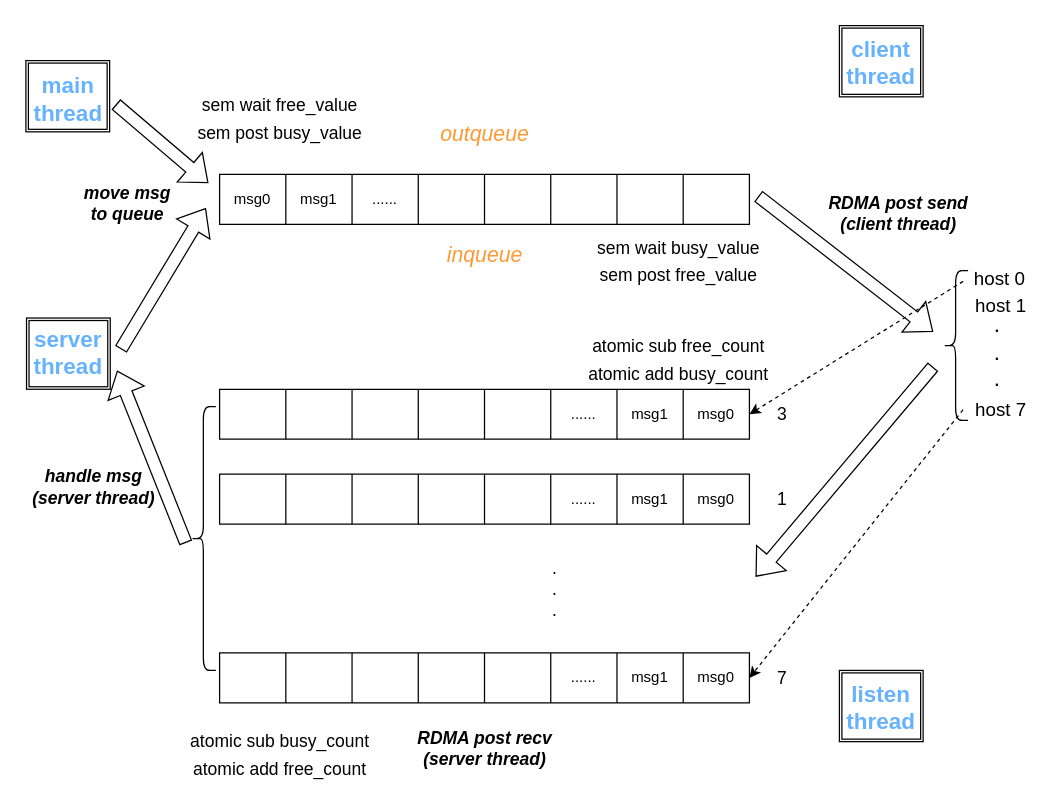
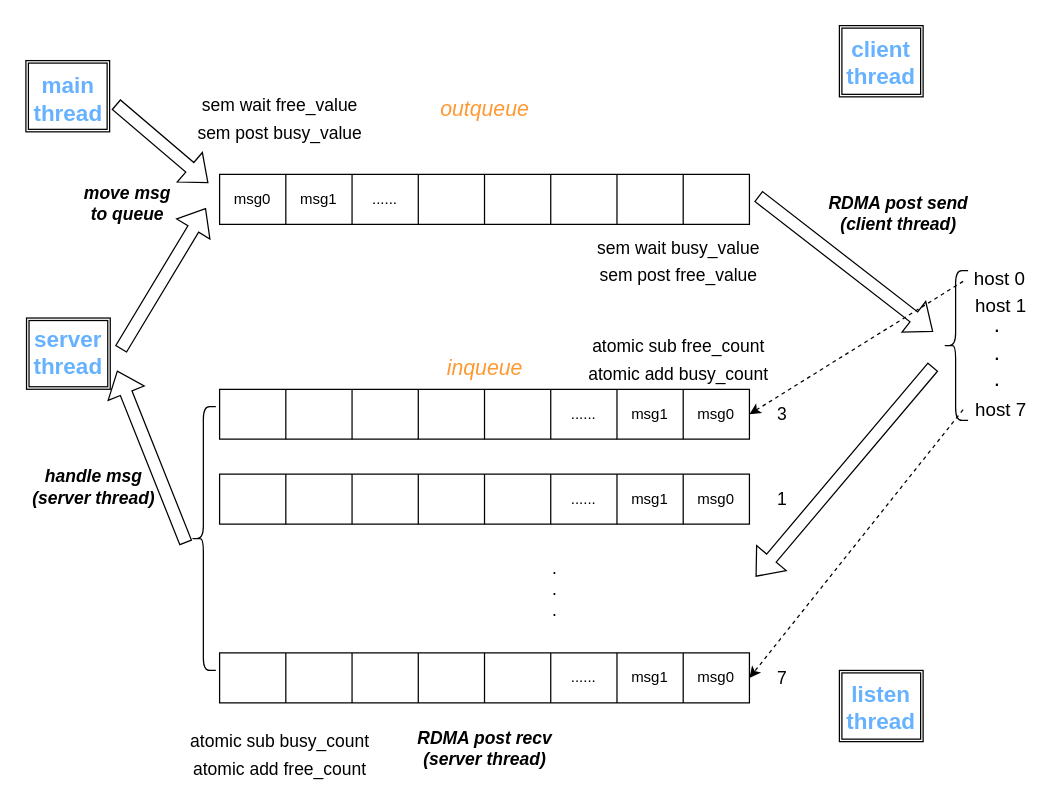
  <mxCell id="0" />
  <mxCell id="1" parent="0" />
  <mxCell id="2" value="main &#10;thread" style="text;align=center;fontStyle=1;verticalAlign=middle;spacingLeft=3;spacingRight=3;strokeColor=none;rotatable=0;points=[[0,0.5],[1,0.5]];portConstraint=eastwest;fontSize=18;fontColor=#66B2FF;" vertex="1" parent="1"><mxGeometry x="39" y="69.5" width="30" height="16.5" as="geometry" /></mxCell>
  <mxCell id="3" value="server&#10;thread" style="text;align=center;fontStyle=1;verticalAlign=middle;spacingLeft=3;spacingRight=3;strokeColor=none;rotatable=0;points=[[0,0.5],[1,0.5]];portConstraint=eastwest;fontSize=18;fontColor=#66B2FF;" vertex="1" parent="1"><mxGeometry x="39" y="273" width="30" height="15" as="geometry" /></mxCell>
  <mxCell id="4" value="" style="shape=flexArrow;endArrow=classic;html=1;rounded=0;" edge="1" parent="1"><mxGeometry width="50" height="50" relative="1" as="geometry"><mxPoint x="92" y="83" as="sourcePoint" /><mxPoint x="166" y="146" as="targetPoint" /></mxGeometry></mxCell>
  <mxCell id="5" value="" style="shape=flexArrow;endArrow=classic;html=1;rounded=0;" edge="1" parent="1"><mxGeometry width="50" height="50" relative="1" as="geometry"><mxPoint x="96" y="279" as="sourcePoint" /><mxPoint x="164" y="166" as="targetPoint" /></mxGeometry></mxCell>
  <mxCell id="6" value="" style="shape=table;startSize=0;container=1;collapsible=0;childLayout=tableLayout;labelBackgroundColor=none;fillColor=none;strokeColor=default;labelBorderColor=none;" vertex="1" parent="1"><mxGeometry x="175" y="139" width="424" height="40" as="geometry" /></mxCell>
  <mxCell id="7" value="" style="shape=tableRow;horizontal=0;startSize=0;swimlaneHead=0;swimlaneBody=0;top=0;left=0;bottom=0;right=0;collapsible=0;dropTarget=0;fillColor=none;points=[[0,0.5],[1,0.5]];portConstraint=eastwest;labelBackgroundColor=default;" vertex="1" parent="6"><mxGeometry width="424" height="40" as="geometry" /></mxCell>
  <mxCell id="8" value="msg0" style="shape=partialRectangle;html=1;whiteSpace=wrap;connectable=0;overflow=hidden;fillColor=none;top=0;left=0;bottom=0;right=0;pointerEvents=1;labelBackgroundColor=default;" vertex="1" parent="7"><mxGeometry width="53" height="40" as="geometry"><mxRectangle width="53" height="40" as="alternateBounds" /></mxGeometry></mxCell>
  <mxCell id="9" value="msg1" style="shape=partialRectangle;html=1;whiteSpace=wrap;connectable=0;overflow=hidden;fillColor=none;top=0;left=0;bottom=0;right=0;pointerEvents=1;labelBackgroundColor=default;" vertex="1" parent="7"><mxGeometry x="53" width="53" height="40" as="geometry"><mxRectangle width="53" height="40" as="alternateBounds" /></mxGeometry></mxCell>
  <mxCell id="10" value="......" style="shape=partialRectangle;html=1;whiteSpace=wrap;connectable=0;overflow=hidden;fillColor=none;top=0;left=0;bottom=0;right=0;pointerEvents=1;labelBackgroundColor=default;" vertex="1" parent="7"><mxGeometry x="106" width="53" height="40" as="geometry"><mxRectangle width="53" height="40" as="alternateBounds" /></mxGeometry></mxCell>
  <mxCell id="11" value="" style="shape=partialRectangle;html=1;whiteSpace=wrap;connectable=0;overflow=hidden;fillColor=none;top=0;left=0;bottom=0;right=0;pointerEvents=1;labelBackgroundColor=default;" vertex="1" parent="7"><mxGeometry x="159" width="53" height="40" as="geometry"><mxRectangle width="53" height="40" as="alternateBounds" /></mxGeometry></mxCell>
  <mxCell id="12" value="" style="shape=partialRectangle;html=1;whiteSpace=wrap;connectable=0;overflow=hidden;fillColor=none;top=0;left=0;bottom=0;right=0;pointerEvents=1;labelBackgroundColor=default;" vertex="1" parent="7"><mxGeometry x="212" width="53" height="40" as="geometry"><mxRectangle width="53" height="40" as="alternateBounds" /></mxGeometry></mxCell>
  <mxCell id="13" value="" style="shape=partialRectangle;html=1;whiteSpace=wrap;connectable=0;overflow=hidden;fillColor=none;top=0;left=0;bottom=0;right=0;pointerEvents=1;labelBackgroundColor=default;" vertex="1" parent="7"><mxGeometry x="265" width="53" height="40" as="geometry"><mxRectangle width="53" height="40" as="alternateBounds" /></mxGeometry></mxCell>
  <mxCell id="14" value="" style="shape=partialRectangle;html=1;whiteSpace=wrap;connectable=0;overflow=hidden;fillColor=none;top=0;left=0;bottom=0;right=0;pointerEvents=1;labelBackgroundColor=default;" vertex="1" parent="7"><mxGeometry x="318" width="53" height="40" as="geometry"><mxRectangle width="53" height="40" as="alternateBounds" /></mxGeometry></mxCell>
  <mxCell id="15" value="" style="shape=partialRectangle;html=1;whiteSpace=wrap;connectable=0;overflow=hidden;fillColor=none;top=0;left=0;bottom=0;right=0;pointerEvents=1;labelBackgroundColor=default;" vertex="1" parent="7"><mxGeometry x="371" width="53" height="40" as="geometry"><mxRectangle width="53" height="40" as="alternateBounds" /></mxGeometry></mxCell>
- <mxCell id="16" value="&lt;font style=&quot;font-size: 17px&quot; color=&quot;#ff9933&quot;&gt;&lt;i&gt;outqueue&lt;/i&gt;&lt;/font&gt;" style="text;html=1;align=center;verticalAlign=middle;resizable=0;points=[];autosize=1;strokeColor=none;fillColor=none;" vertex="1" parent="1"><mxGeometry x="346.5" y="98.5" width="81" height="19" as="geometry" /></mxCell>
+ <mxCell id="16" value="&lt;font style=&quot;font-size: 17px&quot; color=&quot;#ff9933&quot;&gt;&lt;i&gt;outqueue&lt;/i&gt;&lt;/font&gt;" style="text;html=1;align=center;verticalAlign=middle;resizable=0;points=[];autosize=1;strokeColor=none;fillColor=none;" vertex="1" parent="1"><mxGeometry x="346.5" y="78.5" width="81" height="19" as="geometry" /></mxCell>
  <mxCell id="17" value="client&#10;thread" style="text;align=center;fontStyle=1;verticalAlign=middle;spacingLeft=3;spacingRight=3;strokeColor=none;rotatable=0;points=[[0,0.5],[1,0.5]];portConstraint=eastwest;fontSize=18;fontColor=#66B2FF;" vertex="1" parent="1"><mxGeometry x="689.5" y="41" width="30" height="15" as="geometry" /></mxCell>
  <mxCell id="18" value="" style="shape=flexArrow;endArrow=classic;html=1;rounded=0;fontSize=14;" edge="1" parent="1"><mxGeometry width="50" height="50" relative="1" as="geometry"><mxPoint x="606" y="156.5" as="sourcePoint" /><mxPoint x="746" y="265" as="targetPoint" /></mxGeometry></mxCell>
  <mxCell id="19" value="&lt;i&gt;&lt;b&gt;RDMA post send&lt;br&gt;(client thread)&lt;/b&gt;&lt;/i&gt;" style="text;html=1;align=center;verticalAlign=middle;resizable=0;points=[];autosize=1;strokeColor=none;fillColor=none;fontSize=14;" vertex="1" parent="1"><mxGeometry x="656.5" y="151" width="122" height="38" as="geometry" /></mxCell>
  <mxCell id="20" value="" style="shape=curlyBracket;whiteSpace=wrap;html=1;rounded=1;" vertex="1" parent="1"><mxGeometry x="754" y="216" width="20" height="120" as="geometry" /></mxCell>
  <mxCell id="21" value="&lt;font style=&quot;font-size: 15px&quot;&gt;host 0&lt;/font&gt;" style="text;html=1;align=center;verticalAlign=middle;resizable=0;points=[];autosize=1;strokeColor=none;fillColor=none;" vertex="1" parent="1"><mxGeometry x="773" y="212" width="51" height="19" as="geometry" /></mxCell>
  <mxCell id="22" value="&lt;font style=&quot;font-size: 15px&quot;&gt;host 1&lt;/font&gt;" style="text;html=1;align=center;verticalAlign=middle;resizable=0;points=[];autosize=1;strokeColor=none;fillColor=none;" vertex="1" parent="1"><mxGeometry x="774" y="234" width="51" height="19" as="geometry" /></mxCell>
  <mxCell id="23" value="&lt;font style=&quot;font-size: 15px&quot;&gt;host 7&lt;/font&gt;" style="text;html=1;align=center;verticalAlign=middle;resizable=0;points=[];autosize=1;strokeColor=none;fillColor=none;" vertex="1" parent="1"><mxGeometry x="774" y="317" width="51" height="19" as="geometry" /></mxCell>
  <mxCell id="24" value="&lt;font style=&quot;font-size: 18px&quot;&gt;.&lt;br&gt;.&lt;br&gt;.&lt;/font&gt;" style="text;html=1;align=center;verticalAlign=middle;resizable=0;points=[];autosize=1;strokeColor=none;fillColor=none;fontSize=15;" vertex="1" parent="1"><mxGeometry x="789" y="251" width="15" height="62" as="geometry" /></mxCell>
  <mxCell id="25" value="&lt;font style=&quot;font-size: 14px&quot;&gt;sem wait free_value&lt;br&gt;sem post busy_value&lt;br&gt;&lt;/font&gt;" style="text;html=1;align=center;verticalAlign=middle;resizable=0;points=[];autosize=1;strokeColor=none;fillColor=none;fontSize=18;" vertex="1" parent="1"><mxGeometry x="152" y="69.5" width="142" height="48" as="geometry" /></mxCell>
  <mxCell id="26" value="&lt;font style=&quot;font-size: 14px&quot;&gt;sem wait busy_value&lt;br&gt;sem post free_value&lt;br&gt;&lt;/font&gt;" style="text;html=1;align=center;verticalAlign=middle;resizable=0;points=[];autosize=1;strokeColor=none;fillColor=none;fontSize=18;" vertex="1" parent="1"><mxGeometry x="472" y="184" width="140" height="48" as="geometry" /></mxCell>
  <mxCell id="27" value="" style="shape=table;startSize=0;container=1;collapsible=0;childLayout=tableLayout;" vertex="1" parent="1"><mxGeometry x="175" y="311" width="424" height="40" as="geometry" /></mxCell>
  <mxCell id="28" value="" style="shape=tableRow;horizontal=0;startSize=0;swimlaneHead=0;swimlaneBody=0;top=0;left=0;bottom=0;right=0;collapsible=0;dropTarget=0;fillColor=none;points=[[0,0.5],[1,0.5]];portConstraint=eastwest;" vertex="1" parent="27"><mxGeometry width="424" height="40" as="geometry" /></mxCell>
  <mxCell id="29" value="" style="shape=partialRectangle;html=1;whiteSpace=wrap;connectable=0;overflow=hidden;fillColor=none;top=0;left=0;bottom=0;right=0;pointerEvents=1;" vertex="1" parent="28"><mxGeometry width="53" height="40" as="geometry"><mxRectangle width="53" height="40" as="alternateBounds" /></mxGeometry></mxCell>
  <mxCell id="30" value="" style="shape=partialRectangle;html=1;whiteSpace=wrap;connectable=0;overflow=hidden;fillColor=none;top=0;left=0;bottom=0;right=0;pointerEvents=1;" vertex="1" parent="28"><mxGeometry x="53" width="53" height="40" as="geometry"><mxRectangle width="53" height="40" as="alternateBounds" /></mxGeometry></mxCell>
  <mxCell id="31" value="" style="shape=partialRectangle;html=1;whiteSpace=wrap;connectable=0;overflow=hidden;fillColor=none;top=0;left=0;bottom=0;right=0;pointerEvents=1;" vertex="1" parent="28"><mxGeometry x="106" width="53" height="40" as="geometry"><mxRectangle width="53" height="40" as="alternateBounds" /></mxGeometry></mxCell>
  <mxCell id="32" value="" style="shape=partialRectangle;html=1;whiteSpace=wrap;connectable=0;overflow=hidden;fillColor=none;top=0;left=0;bottom=0;right=0;pointerEvents=1;" vertex="1" parent="28"><mxGeometry x="159" width="53" height="40" as="geometry"><mxRectangle width="53" height="40" as="alternateBounds" /></mxGeometry></mxCell>
  <mxCell id="33" value="" style="shape=partialRectangle;html=1;whiteSpace=wrap;connectable=0;overflow=hidden;fillColor=none;top=0;left=0;bottom=0;right=0;pointerEvents=1;" vertex="1" parent="28"><mxGeometry x="212" width="53" height="40" as="geometry"><mxRectangle width="53" height="40" as="alternateBounds" /></mxGeometry></mxCell>
  <mxCell id="34" value="&lt;span&gt;......&lt;/span&gt;" style="shape=partialRectangle;html=1;whiteSpace=wrap;connectable=0;overflow=hidden;fillColor=none;top=0;left=0;bottom=0;right=0;pointerEvents=1;" vertex="1" parent="28"><mxGeometry x="265" width="53" height="40" as="geometry"><mxRectangle width="53" height="40" as="alternateBounds" /></mxGeometry></mxCell>
  <mxCell id="35" value="msg1" style="shape=partialRectangle;html=1;whiteSpace=wrap;connectable=0;overflow=hidden;fillColor=none;top=0;left=0;bottom=0;right=0;pointerEvents=1;" vertex="1" parent="28"><mxGeometry x="318" width="53" height="40" as="geometry"><mxRectangle width="53" height="40" as="alternateBounds" /></mxGeometry></mxCell>
  <mxCell id="36" value="msg0" style="shape=partialRectangle;html=1;whiteSpace=wrap;connectable=0;overflow=hidden;fillColor=none;top=0;left=0;bottom=0;right=0;pointerEvents=1;" vertex="1" parent="28"><mxGeometry x="371" width="53" height="40" as="geometry"><mxRectangle width="53" height="40" as="alternateBounds" /></mxGeometry></mxCell>
  <mxCell id="37" value="listen&#10;thread" style="text;align=center;fontStyle=1;verticalAlign=middle;spacingLeft=3;spacingRight=3;strokeColor=none;rotatable=0;points=[[0,0.5],[1,0.5]];portConstraint=eastwest;fontSize=18;fontColor=#66B2FF;" vertex="1" parent="1"><mxGeometry x="689.5" y="557" width="30" height="15" as="geometry" /></mxCell>
  <mxCell id="38" value="" style="shape=table;startSize=0;container=1;collapsible=0;childLayout=tableLayout;" vertex="1" parent="1"><mxGeometry x="175" y="379" width="424" height="40" as="geometry" /></mxCell>
  <mxCell id="39" value="" style="shape=tableRow;horizontal=0;startSize=0;swimlaneHead=0;swimlaneBody=0;top=0;left=0;bottom=0;right=0;collapsible=0;dropTarget=0;fillColor=none;points=[[0,0.5],[1,0.5]];portConstraint=eastwest;" vertex="1" parent="38"><mxGeometry width="424" height="40" as="geometry" /></mxCell>
  <mxCell id="40" value="" style="shape=partialRectangle;html=1;whiteSpace=wrap;connectable=0;overflow=hidden;fillColor=none;top=0;left=0;bottom=0;right=0;pointerEvents=1;" vertex="1" parent="39"><mxGeometry width="53" height="40" as="geometry"><mxRectangle width="53" height="40" as="alternateBounds" /></mxGeometry></mxCell>
  <mxCell id="41" value="" style="shape=partialRectangle;html=1;whiteSpace=wrap;connectable=0;overflow=hidden;fillColor=none;top=0;left=0;bottom=0;right=0;pointerEvents=1;" vertex="1" parent="39"><mxGeometry x="53" width="53" height="40" as="geometry"><mxRectangle width="53" height="40" as="alternateBounds" /></mxGeometry></mxCell>
  <mxCell id="42" value="" style="shape=partialRectangle;html=1;whiteSpace=wrap;connectable=0;overflow=hidden;fillColor=none;top=0;left=0;bottom=0;right=0;pointerEvents=1;" vertex="1" parent="39"><mxGeometry x="106" width="53" height="40" as="geometry"><mxRectangle width="53" height="40" as="alternateBounds" /></mxGeometry></mxCell>
  <mxCell id="43" value="" style="shape=partialRectangle;html=1;whiteSpace=wrap;connectable=0;overflow=hidden;fillColor=none;top=0;left=0;bottom=0;right=0;pointerEvents=1;" vertex="1" parent="39"><mxGeometry x="159" width="53" height="40" as="geometry"><mxRectangle width="53" height="40" as="alternateBounds" /></mxGeometry></mxCell>
  <mxCell id="44" value="" style="shape=partialRectangle;html=1;whiteSpace=wrap;connectable=0;overflow=hidden;fillColor=none;top=0;left=0;bottom=0;right=0;pointerEvents=1;" vertex="1" parent="39"><mxGeometry x="212" width="53" height="40" as="geometry"><mxRectangle width="53" height="40" as="alternateBounds" /></mxGeometry></mxCell>
  <mxCell id="45" value="&lt;span&gt;......&lt;/span&gt;" style="shape=partialRectangle;html=1;whiteSpace=wrap;connectable=0;overflow=hidden;fillColor=none;top=0;left=0;bottom=0;right=0;pointerEvents=1;" vertex="1" parent="39"><mxGeometry x="265" width="53" height="40" as="geometry"><mxRectangle width="53" height="40" as="alternateBounds" /></mxGeometry></mxCell>
  <mxCell id="46" value="msg1" style="shape=partialRectangle;html=1;whiteSpace=wrap;connectable=0;overflow=hidden;fillColor=none;top=0;left=0;bottom=0;right=0;pointerEvents=1;" vertex="1" parent="39"><mxGeometry x="318" width="53" height="40" as="geometry"><mxRectangle width="53" height="40" as="alternateBounds" /></mxGeometry></mxCell>
  <mxCell id="47" value="msg0" style="shape=partialRectangle;html=1;whiteSpace=wrap;connectable=0;overflow=hidden;fillColor=none;top=0;left=0;bottom=0;right=0;pointerEvents=1;" vertex="1" parent="39"><mxGeometry x="371" width="53" height="40" as="geometry"><mxRectangle width="53" height="40" as="alternateBounds" /></mxGeometry></mxCell>
  <mxCell id="48" value="" style="shape=table;startSize=0;container=1;collapsible=0;childLayout=tableLayout;" vertex="1" parent="1"><mxGeometry x="175" y="522" width="424" height="40" as="geometry" /></mxCell>
  <mxCell id="49" value="" style="shape=tableRow;horizontal=0;startSize=0;swimlaneHead=0;swimlaneBody=0;top=0;left=0;bottom=0;right=0;collapsible=0;dropTarget=0;fillColor=none;points=[[0,0.5],[1,0.5]];portConstraint=eastwest;" vertex="1" parent="48"><mxGeometry width="424" height="40" as="geometry" /></mxCell>
  <mxCell id="50" value="" style="shape=partialRectangle;html=1;whiteSpace=wrap;connectable=0;overflow=hidden;fillColor=none;top=0;left=0;bottom=0;right=0;pointerEvents=1;" vertex="1" parent="49"><mxGeometry width="53" height="40" as="geometry"><mxRectangle width="53" height="40" as="alternateBounds" /></mxGeometry></mxCell>
  <mxCell id="51" value="" style="shape=partialRectangle;html=1;whiteSpace=wrap;connectable=0;overflow=hidden;fillColor=none;top=0;left=0;bottom=0;right=0;pointerEvents=1;" vertex="1" parent="49"><mxGeometry x="53" width="53" height="40" as="geometry"><mxRectangle width="53" height="40" as="alternateBounds" /></mxGeometry></mxCell>
  <mxCell id="52" value="" style="shape=partialRectangle;html=1;whiteSpace=wrap;connectable=0;overflow=hidden;fillColor=none;top=0;left=0;bottom=0;right=0;pointerEvents=1;" vertex="1" parent="49"><mxGeometry x="106" width="53" height="40" as="geometry"><mxRectangle width="53" height="40" as="alternateBounds" /></mxGeometry></mxCell>
  <mxCell id="53" value="" style="shape=partialRectangle;html=1;whiteSpace=wrap;connectable=0;overflow=hidden;fillColor=none;top=0;left=0;bottom=0;right=0;pointerEvents=1;" vertex="1" parent="49"><mxGeometry x="159" width="53" height="40" as="geometry"><mxRectangle width="53" height="40" as="alternateBounds" /></mxGeometry></mxCell>
  <mxCell id="54" value="" style="shape=partialRectangle;html=1;whiteSpace=wrap;connectable=0;overflow=hidden;fillColor=none;top=0;left=0;bottom=0;right=0;pointerEvents=1;" vertex="1" parent="49"><mxGeometry x="212" width="53" height="40" as="geometry"><mxRectangle width="53" height="40" as="alternateBounds" /></mxGeometry></mxCell>
  <mxCell id="55" value="&lt;span&gt;......&lt;/span&gt;" style="shape=partialRectangle;html=1;whiteSpace=wrap;connectable=0;overflow=hidden;fillColor=none;top=0;left=0;bottom=0;right=0;pointerEvents=1;" vertex="1" parent="49"><mxGeometry x="265" width="53" height="40" as="geometry"><mxRectangle width="53" height="40" as="alternateBounds" /></mxGeometry></mxCell>
  <mxCell id="56" value="msg1" style="shape=partialRectangle;html=1;whiteSpace=wrap;connectable=0;overflow=hidden;fillColor=none;top=0;left=0;bottom=0;right=0;pointerEvents=1;" vertex="1" parent="49"><mxGeometry x="318" width="53" height="40" as="geometry"><mxRectangle width="53" height="40" as="alternateBounds" /></mxGeometry></mxCell>
  <mxCell id="57" value="msg0" style="shape=partialRectangle;html=1;whiteSpace=wrap;connectable=0;overflow=hidden;fillColor=none;top=0;left=0;bottom=0;right=0;pointerEvents=1;" vertex="1" parent="49"><mxGeometry x="371" width="53" height="40" as="geometry"><mxRectangle width="53" height="40" as="alternateBounds" /></mxGeometry></mxCell>
  <mxCell id="58" value=".&lt;br&gt;.&lt;br&gt;.&lt;br&gt;" style="text;html=1;align=center;verticalAlign=middle;resizable=0;points=[];autosize=1;strokeColor=none;fillColor=none;fontSize=14;" vertex="1" parent="1"><mxGeometry x="436" y="443" width="14" height="55" as="geometry" /></mxCell>
  <mxCell id="59" value="" style="shape=flexArrow;endArrow=classic;html=1;rounded=0;fontSize=14;" edge="1" parent="1"><mxGeometry width="50" height="50" relative="1" as="geometry"><mxPoint x="746" y="293" as="sourcePoint" /><mxPoint x="604" y="461" as="targetPoint" /></mxGeometry></mxCell>
  <mxCell id="60" value="" style="endArrow=classic;html=1;rounded=0;fontSize=14;dashed=1;exitX=-0.059;exitY=0.667;exitDx=0;exitDy=0;exitPerimeter=0;entryX=1;entryY=0.5;entryDx=0;entryDy=0;" edge="1" parent="1" source="21" target="28"><mxGeometry relative="1" as="geometry"><mxPoint x="869.306" y="374.658" as="sourcePoint" /><mxPoint x="663" y="340" as="targetPoint" /></mxGeometry></mxCell>
  <mxCell id="61" value="" style="endArrow=classic;html=1;rounded=0;fontSize=14;dashed=1;exitX=-0.079;exitY=0.544;exitDx=0;exitDy=0;exitPerimeter=0;entryX=1;entryY=0.5;entryDx=0;entryDy=0;" edge="1" parent="1" source="23" target="49"><mxGeometry relative="1" as="geometry"><mxPoint x="867.96" y="478.67" as="sourcePoint" /><mxPoint x="652" y="541" as="targetPoint" /></mxGeometry></mxCell>
  <mxCell id="62" value="&lt;i&gt;&lt;b&gt;RDMA post recv&lt;br&gt;(server thread)&lt;/b&gt;&lt;/i&gt;" style="text;html=1;align=center;verticalAlign=middle;resizable=0;points=[];autosize=1;strokeColor=none;fillColor=none;fontSize=14;" vertex="1" parent="1"><mxGeometry x="328" y="579" width="118" height="38" as="geometry" /></mxCell>
- <mxCell id="63" value="&lt;font style=&quot;font-size: 17px&quot; color=&quot;#ff9933&quot;&gt;&lt;i&gt;inqueue&lt;/i&gt;&lt;/font&gt;" style="text;html=1;align=center;verticalAlign=middle;resizable=0;points=[];autosize=1;strokeColor=none;fillColor=none;" vertex="1" parent="1"><mxGeometry x="351.5" y="195" width="71" height="19" as="geometry" /></mxCell>
+ <mxCell id="63" value="&lt;font style=&quot;font-size: 17px&quot; color=&quot;#ff9933&quot;&gt;&lt;i&gt;inqueue&lt;/i&gt;&lt;/font&gt;" style="text;html=1;align=center;verticalAlign=middle;resizable=0;points=[];autosize=1;strokeColor=none;fillColor=none;" vertex="1" parent="1"><mxGeometry x="351.5" y="285" width="71" height="19" as="geometry" /></mxCell>
  <mxCell id="64" value="&lt;b&gt;&lt;i&gt;move msg &lt;br&gt;to queue&lt;/i&gt;&lt;/b&gt;" style="text;html=1;align=center;verticalAlign=middle;resizable=0;points=[];autosize=1;strokeColor=none;fillColor=none;fontSize=14;" vertex="1" parent="1"><mxGeometry x="61" y="143" width="79" height="38" as="geometry" /></mxCell>
  <mxCell id="65" value="" style="shape=curlyBracket;whiteSpace=wrap;html=1;rounded=1;fontSize=14;" vertex="1" parent="1"><mxGeometry x="152" y="325" width="20" height="211" as="geometry" /></mxCell>
  <mxCell id="66" value="" style="shape=flexArrow;endArrow=classic;html=1;rounded=0;fontSize=14;" edge="1" parent="1"><mxGeometry width="50" height="50" relative="1" as="geometry"><mxPoint x="148" y="434" as="sourcePoint" /><mxPoint x="93" y="296" as="targetPoint" /></mxGeometry></mxCell>
  <mxCell id="67" value="&lt;b&gt;&lt;i&gt;handle msg&lt;br&gt;(server thread)&lt;/i&gt;&lt;/b&gt;" style="text;html=1;align=center;verticalAlign=middle;resizable=0;points=[];autosize=1;strokeColor=none;fillColor=none;fontSize=14;" vertex="1" parent="1"><mxGeometry x="20" y="369.5" width="108" height="38" as="geometry" /></mxCell>
  <mxCell id="68" value="&lt;font style=&quot;font-size: 14px&quot;&gt;atomic sub free_count&lt;br&gt;atomic add busy_count&lt;br&gt;&lt;/font&gt;" style="text;html=1;align=center;verticalAlign=middle;resizable=0;points=[];autosize=1;strokeColor=none;fillColor=none;fontSize=18;" vertex="1" parent="1"><mxGeometry x="465" y="263" width="154" height="48" as="geometry" /></mxCell>
  <mxCell id="69" value="&lt;font style=&quot;font-size: 14px&quot;&gt;atomic sub busy_count&lt;br&gt;atomic add free_count&lt;br&gt;&lt;/font&gt;" style="text;html=1;align=center;verticalAlign=middle;resizable=0;points=[];autosize=1;strokeColor=none;fillColor=none;fontSize=18;" vertex="1" parent="1"><mxGeometry x="146.5" y="579" width="153" height="48" as="geometry" /></mxCell>
  <mxCell id="70" value="3" style="text;html=1;align=center;verticalAlign=middle;resizable=0;points=[];autosize=1;strokeColor=none;fillColor=none;fontSize=14;" vertex="1" parent="1"><mxGeometry x="616" y="320.5" width="18" height="21" as="geometry" /></mxCell>
  <mxCell id="71" value="1&lt;span style=&quot;color: rgba(0 , 0 , 0 , 0) ; font-family: monospace ; font-size: 0px&quot;&gt;%3CmxGraphModel%3E%3Croot%3E%3CmxCell%20id%3D%220%22%2F%3E%3CmxCell%20id%3D%221%22%20parent%3D%220%22%2F%3E%3CmxCell%20id%3D%222%22%20value%3D%220%22%20style%3D%22text%3Bhtml%3D1%3Balign%3Dcenter%3BverticalAlign%3Dmiddle%3Bresizable%3D0%3Bpoints%3D%5B%5D%3Bautosize%3D1%3BstrokeColor%3Dnone%3BfillColor%3Dnone%3BfontSize%3D14%3B%22%20vertex%3D%221%22%20parent%3D%221%22%3E%3CmxGeometry%20x%3D%22648%22%20y%3D%22449%22%20width%3D%2218%22%20height%3D%2221%22%20as%3D%22geometry%22%2F%3E%3C%2FmxCell%3E%3C%2Froot%3E%3C%2FmxGraphModel%3E&lt;/span&gt;" style="text;html=1;align=center;verticalAlign=middle;resizable=0;points=[];autosize=1;strokeColor=none;fillColor=none;fontSize=14;" vertex="1" parent="1"><mxGeometry x="616" y="386" width="18" height="26" as="geometry" /></mxCell>
  <mxCell id="72" value="7" style="text;html=1;align=center;verticalAlign=middle;resizable=0;points=[];autosize=1;strokeColor=none;fillColor=none;fontSize=14;" vertex="1" parent="1"><mxGeometry x="616" y="531.5" width="18" height="21" as="geometry" /></mxCell>
  <mxCell id="73" value="" style="shape=ext;double=1;rounded=0;whiteSpace=wrap;html=1;labelBackgroundColor=none;labelBorderColor=none;fontSize=14;fontColor=#FF9933;strokeColor=default;fillColor=none;" vertex="1" parent="1"><mxGeometry x="20" y="48" width="67" height="57" as="geometry" /></mxCell>
  <mxCell id="74" value="" style="shape=ext;double=1;rounded=0;whiteSpace=wrap;html=1;labelBackgroundColor=none;labelBorderColor=none;fontSize=14;fontColor=#FF9933;strokeColor=default;fillColor=none;" vertex="1" parent="1"><mxGeometry x="20.5" y="254" width="67" height="57" as="geometry" /></mxCell>
  <mxCell id="75" value="" style="shape=ext;double=1;rounded=0;whiteSpace=wrap;html=1;labelBackgroundColor=none;labelBorderColor=none;fontSize=14;fontColor=#FF9933;strokeColor=default;fillColor=none;" vertex="1" parent="1"><mxGeometry x="671" y="20" width="67" height="57" as="geometry" /></mxCell>
  <mxCell id="76" value="" style="shape=ext;double=1;rounded=0;whiteSpace=wrap;html=1;labelBackgroundColor=none;labelBorderColor=none;fontSize=14;fontColor=#FF9933;strokeColor=default;fillColor=none;" vertex="1" parent="1"><mxGeometry x="671" y="536" width="67" height="57" as="geometry" /></mxCell>
